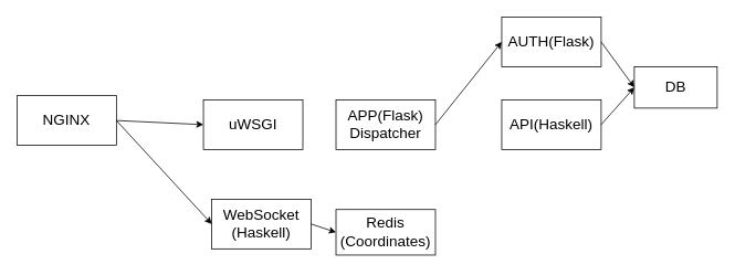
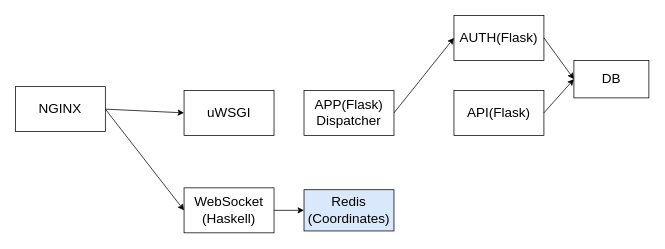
  <mxCell id="0" />
  <mxCell id="1" parent="0" />
  <mxCell id="2" value="&lt;font style=&quot;font-size: 18px&quot;&gt;NGINX&lt;/font&gt;" style="rounded=0;whiteSpace=wrap;html=1;" vertex="1" parent="1"><mxGeometry x="20" y="115" width="120" height="60" as="geometry" /></mxCell>
- <mxCell id="3" value="&lt;div&gt;API(Haskell)&lt;/div&gt;" style="rounded=0;whiteSpace=wrap;html=1;fontSize=18;" vertex="1" parent="1"><mxGeometry x="605" y="120" width="120" height="60" as="geometry" /></mxCell>
+ <mxCell id="3" value="&lt;div&gt;API(Flask)&lt;/div&gt;" style="rounded=0;whiteSpace=wrap;html=1;fontSize=18;" vertex="1" parent="1"><mxGeometry x="605" y="120" width="120" height="60" as="geometry" /></mxCell>
  <mxCell id="4" value="AUTH(Flask)" style="rounded=0;whiteSpace=wrap;html=1;fontSize=18;" vertex="1" parent="1"><mxGeometry x="605" y="20" width="120" height="60" as="geometry" /></mxCell>
- <mxCell id="5" value="&lt;div&gt;&amp;nbsp;&lt;/div&gt;&lt;div&gt;WebSocket&lt;br&gt;(Haskell)&lt;/div&gt;&lt;div&gt;&lt;br&gt;&lt;/div&gt;" style="rounded=0;whiteSpace=wrap;html=1;fontSize=18;" vertex="1" parent="1"><mxGeometry x="255" y="240" width="120" height="60" as="geometry" /></mxCell>
+ <mxCell id="5" value="&lt;div&gt;&amp;nbsp;&lt;/div&gt;&lt;div&gt;WebSocket&lt;br&gt;(Haskell)&lt;/div&gt;&lt;div&gt;&lt;br&gt;&lt;/div&gt;" style="rounded=0;whiteSpace=wrap;html=1;fontSize=18;" vertex="1" parent="1"><mxGeometry x="245" y="250" width="120" height="60" as="geometry" /></mxCell>
  <mxCell id="6" value="&lt;div&gt;DB&lt;/div&gt;" style="rounded=0;whiteSpace=wrap;html=1;fontSize=18;" vertex="1" parent="1"><mxGeometry x="765" y="80" width="100" height="50" as="geometry" /></mxCell>
  <mxCell id="7" value="&lt;div&gt;uWSGI&lt;/div&gt;" style="rounded=0;whiteSpace=wrap;html=1;fontSize=18;" vertex="1" parent="1"><mxGeometry x="245" y="120" width="120" height="60" as="geometry" /></mxCell>
  <mxCell id="8" value="" style="endArrow=classic;html=1;rounded=0;fontSize=18;exitX=1;exitY=0.5;exitDx=0;exitDy=0;entryX=0;entryY=0.5;entryDx=0;entryDy=0;" edge="1" parent="1" source="2" target="7"><mxGeometry width="50" height="50" relative="1" as="geometry"><mxPoint x="595" y="210" as="sourcePoint" /><mxPoint x="275" y="150" as="targetPoint" /></mxGeometry></mxCell>
  <mxCell id="9" value="&lt;div&gt;APP(Flask)&lt;/div&gt;&lt;div&gt;Dispatcher&lt;br&gt;&lt;/div&gt;" style="rounded=0;whiteSpace=wrap;html=1;fontSize=18;" vertex="1" parent="1"><mxGeometry x="405" y="120" width="120" height="60" as="geometry" /></mxCell>
  <mxCell id="10" value="" style="endArrow=classic;html=1;rounded=0;fontSize=18;exitX=1;exitY=0.5;exitDx=0;exitDy=0;entryX=0;entryY=0.5;entryDx=0;entryDy=0;" edge="1" parent="1" source="9" target="4"><mxGeometry width="50" height="50" relative="1" as="geometry"><mxPoint x="585" y="160" as="sourcePoint" /><mxPoint x="685" y="160" as="targetPoint" /></mxGeometry></mxCell>
- <mxCell id="11" value="&lt;div&gt;Redis&lt;/div&gt;(Coordinates)" style="rounded=0;whiteSpace=wrap;html=1;fontSize=18;" vertex="1" parent="1"><mxGeometry x="405" y="252.5" width="120" height="55" as="geometry" /></mxCell>
+ <mxCell id="11" value="&lt;div&gt;Redis&lt;/div&gt;(Coordinates)" style="rounded=0;whiteSpace=wrap;html=1;fontSize=18;fillColor=#dae8fc;" vertex="1" parent="1"><mxGeometry x="405" y="252.5" width="120" height="55" as="geometry" /></mxCell>
  <mxCell id="12" value="" style="endArrow=classic;html=1;rounded=0;fontSize=18;exitX=1;exitY=0.5;exitDx=0;exitDy=0;entryX=0;entryY=0.5;entryDx=0;entryDy=0;" edge="1" parent="1" source="2" target="5"><mxGeometry width="50" height="50" relative="1" as="geometry"><mxPoint x="655" y="310" as="sourcePoint" /><mxPoint x="705" y="260" as="targetPoint" /></mxGeometry></mxCell>
  <mxCell id="13" value="" style="endArrow=classic;html=1;rounded=0;fontSize=18;exitX=1;exitY=0.5;exitDx=0;exitDy=0;entryX=0;entryY=0.5;entryDx=0;entryDy=0;" edge="1" parent="1" source="5" target="11"><mxGeometry width="50" height="50" relative="1" as="geometry"><mxPoint x="635" y="310" as="sourcePoint" /><mxPoint x="685" y="260" as="targetPoint" /></mxGeometry></mxCell>
  <mxCell id="14" value="" style="endArrow=classic;html=1;rounded=0;fontSize=18;exitX=1;exitY=0.5;exitDx=0;exitDy=0;entryX=0;entryY=0.5;entryDx=0;entryDy=0;" edge="1" parent="1" source="3" target="6"><mxGeometry width="50" height="50" relative="1" as="geometry"><mxPoint x="645" y="230" as="sourcePoint" /><mxPoint x="695" y="180" as="targetPoint" /></mxGeometry></mxCell>
  <mxCell id="15" value="" style="endArrow=classic;html=1;rounded=0;fontSize=18;exitX=1;exitY=0.5;exitDx=0;exitDy=0;entryX=0;entryY=0.5;entryDx=0;entryDy=0;" edge="1" parent="1" source="4" target="6"><mxGeometry width="50" height="50" relative="1" as="geometry"><mxPoint x="645" y="230" as="sourcePoint" /><mxPoint x="695" y="180" as="targetPoint" /></mxGeometry></mxCell>
